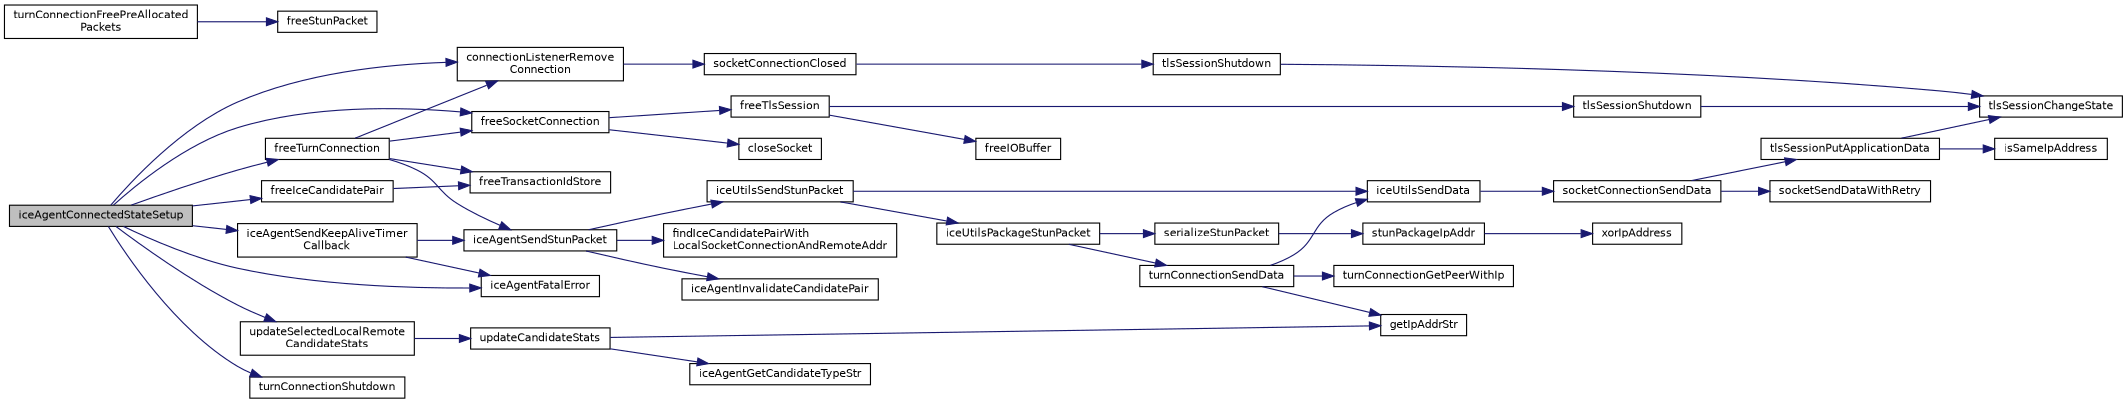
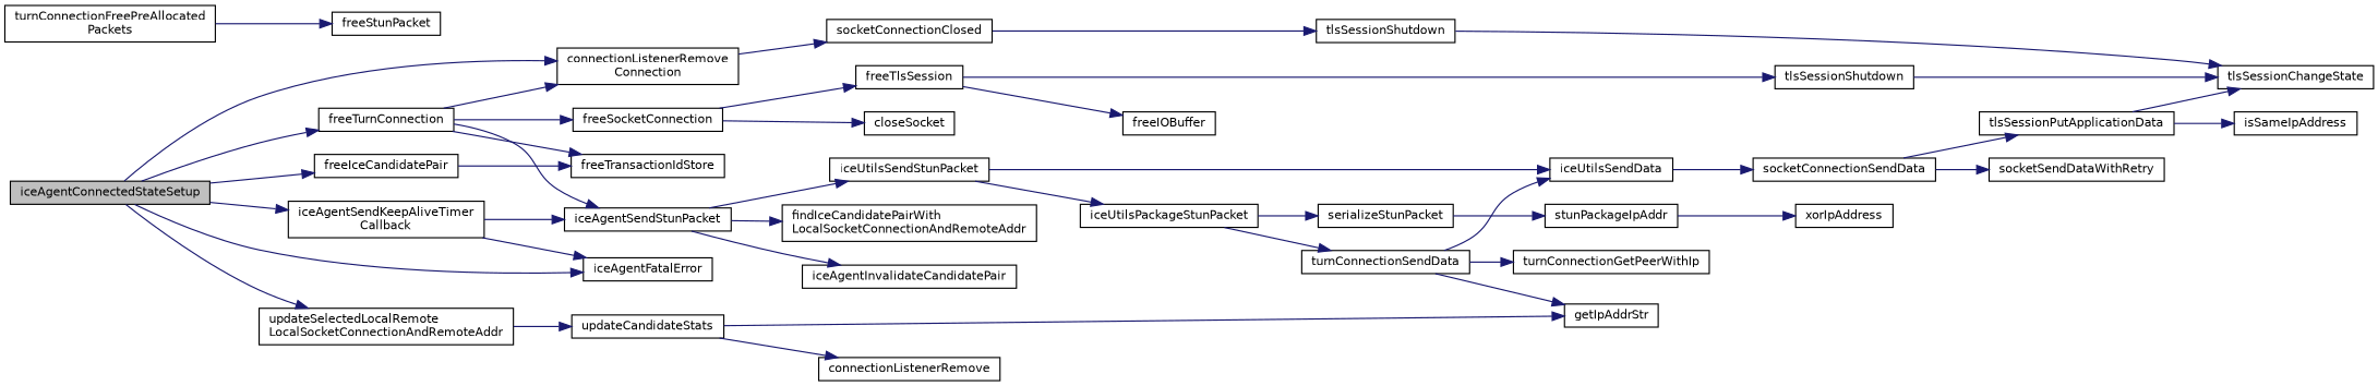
  digraph {
    rankdir=LR
    node [color=black fillcolor=white fontname=Helvetica fontsize=10 shape=record style=filled]
    edge [color=midnightblue fontname=Helvetica fontsize=10 labelfontname=Helvetica labelfontsize=10 style=solid]
    n1 [fillcolor=grey75 fontcolor=black height=0.2 label=iceAgentConnectedStateSetup width=0.4]
    n2 [height=0.2 label="connectionListenerRemove\lConnection" width=0.4]
    n3 [height=0.2 label=freeIceCandidatePair width=0.4]
    n4 [height=0.2 label=freeSocketConnection width=0.4]
    n5 [height=0.2 label=freeTurnConnection width=0.4]
    n6 [height=0.2 label=iceAgentFatalError width=0.4]
    n7 [height=0.2 label="iceAgentSendKeepAliveTimer\lCallback" width=0.4]
-   n8 [height=0.2 label=turnConnectionShutdown width=0.4]
-   n9 [height=0.2 label="updateSelectedLocalRemote\lCandidateStats" width=0.4]
+   n9 [height=0.2 label="updateSelectedLocalRemote\lLocalSocketConnectionAndRemoteAddr" width=0.4]
    n10 [height=0.2 label=socketConnectionClosed width=0.4]
    n11 [height=0.2 label=freeTransactionIdStore width=0.4]
    n12 [height=0.2 label=closeSocket width=0.4]
    n13 [height=0.2 label=freeTlsSession width=0.4]
    n14 [height=0.2 label=iceAgentSendStunPacket width=0.4]
    n15 [height=0.2 label=updateCandidateStats width=0.4]
    n16 [height=0.2 label=tlsSessionShutdown width=0.4]
    n17 [height=0.2 label=tlsSessionChangeState width=0.4]
    n18 [height=0.2 label=freeIOBuffer width=0.4]
    n19 [height=0.2 label=tlsSessionShutdown width=0.4]
    n20 [height=0.2 label="turnConnectionFreePreAllocated\lPackets" width=0.4]
    n21 [height=0.2 label=freeStunPacket width=0.4]
    n22 [height=0.2 label="findIceCandidatePairWith\lLocalSocketConnectionAndRemoteAddr" width=0.4]
    n23 [height=0.2 label=iceAgentInvalidateCandidatePair width=0.4]
    n24 [height=0.2 label=iceUtilsSendStunPacket width=0.4]
    n25 [height=0.2 label=iceUtilsPackageStunPacket width=0.4]
    n26 [height=0.2 label=iceUtilsSendData width=0.4]
    n27 [height=0.2 label=serializeStunPacket width=0.4]
    n28 [height=0.2 label=turnConnectionSendData width=0.4]
    n29 [height=0.2 label=socketConnectionSendData width=0.4]
    n30 [height=0.2 label=stunPackageIpAddr width=0.4]
    n31 [height=0.2 label=xorIpAddress width=0.4]
    n32 [height=0.2 label=socketSendDataWithRetry width=0.4]
    n33 [height=0.2 label=tlsSessionPutApplicationData width=0.4]
    n34 [height=0.2 label=getIpAddrStr width=0.4]
    n35 [height=0.2 label=turnConnectionGetPeerWithIp width=0.4]
    n36 [height=0.2 label=isSameIpAddress width=0.4]
-   n37 [height=0.2 label=iceAgentGetCandidateTypeStr width=0.4]
+   n37 [height=0.2 label=connectionListenerRemove width=0.4]
    n1 -> n2
    n1 -> n3
-   n1 -> n4
    n1 -> n5
    n1 -> n6
    n1 -> n7
-   n1 -> n8
    n1 -> n9
    n2 -> n10
    n3 -> n11
    n4 -> n12
    n4 -> n13
    n5 -> n2
    n5 -> n4
    n5 -> n11
    n5 -> n14
    n7 -> n6
    n7 -> n14
    n9 -> n15
    n10 -> n16
    n13 -> n18
    n13 -> n19
    n14 -> n22
    n14 -> n23
    n14 -> n24
    n15 -> n34
    n15 -> n37
    n16 -> n17
    n19 -> n17
    n20 -> n21
    n24 -> n25
    n24 -> n26
    n25 -> n27
    n25 -> n28
    n26 -> n29
    n27 -> n30
    n28 -> n26
    n28 -> n34
    n28 -> n35
    n29 -> n32
    n29 -> n33
    n30 -> n31
    n33 -> n17
    n33 -> n36
  }
